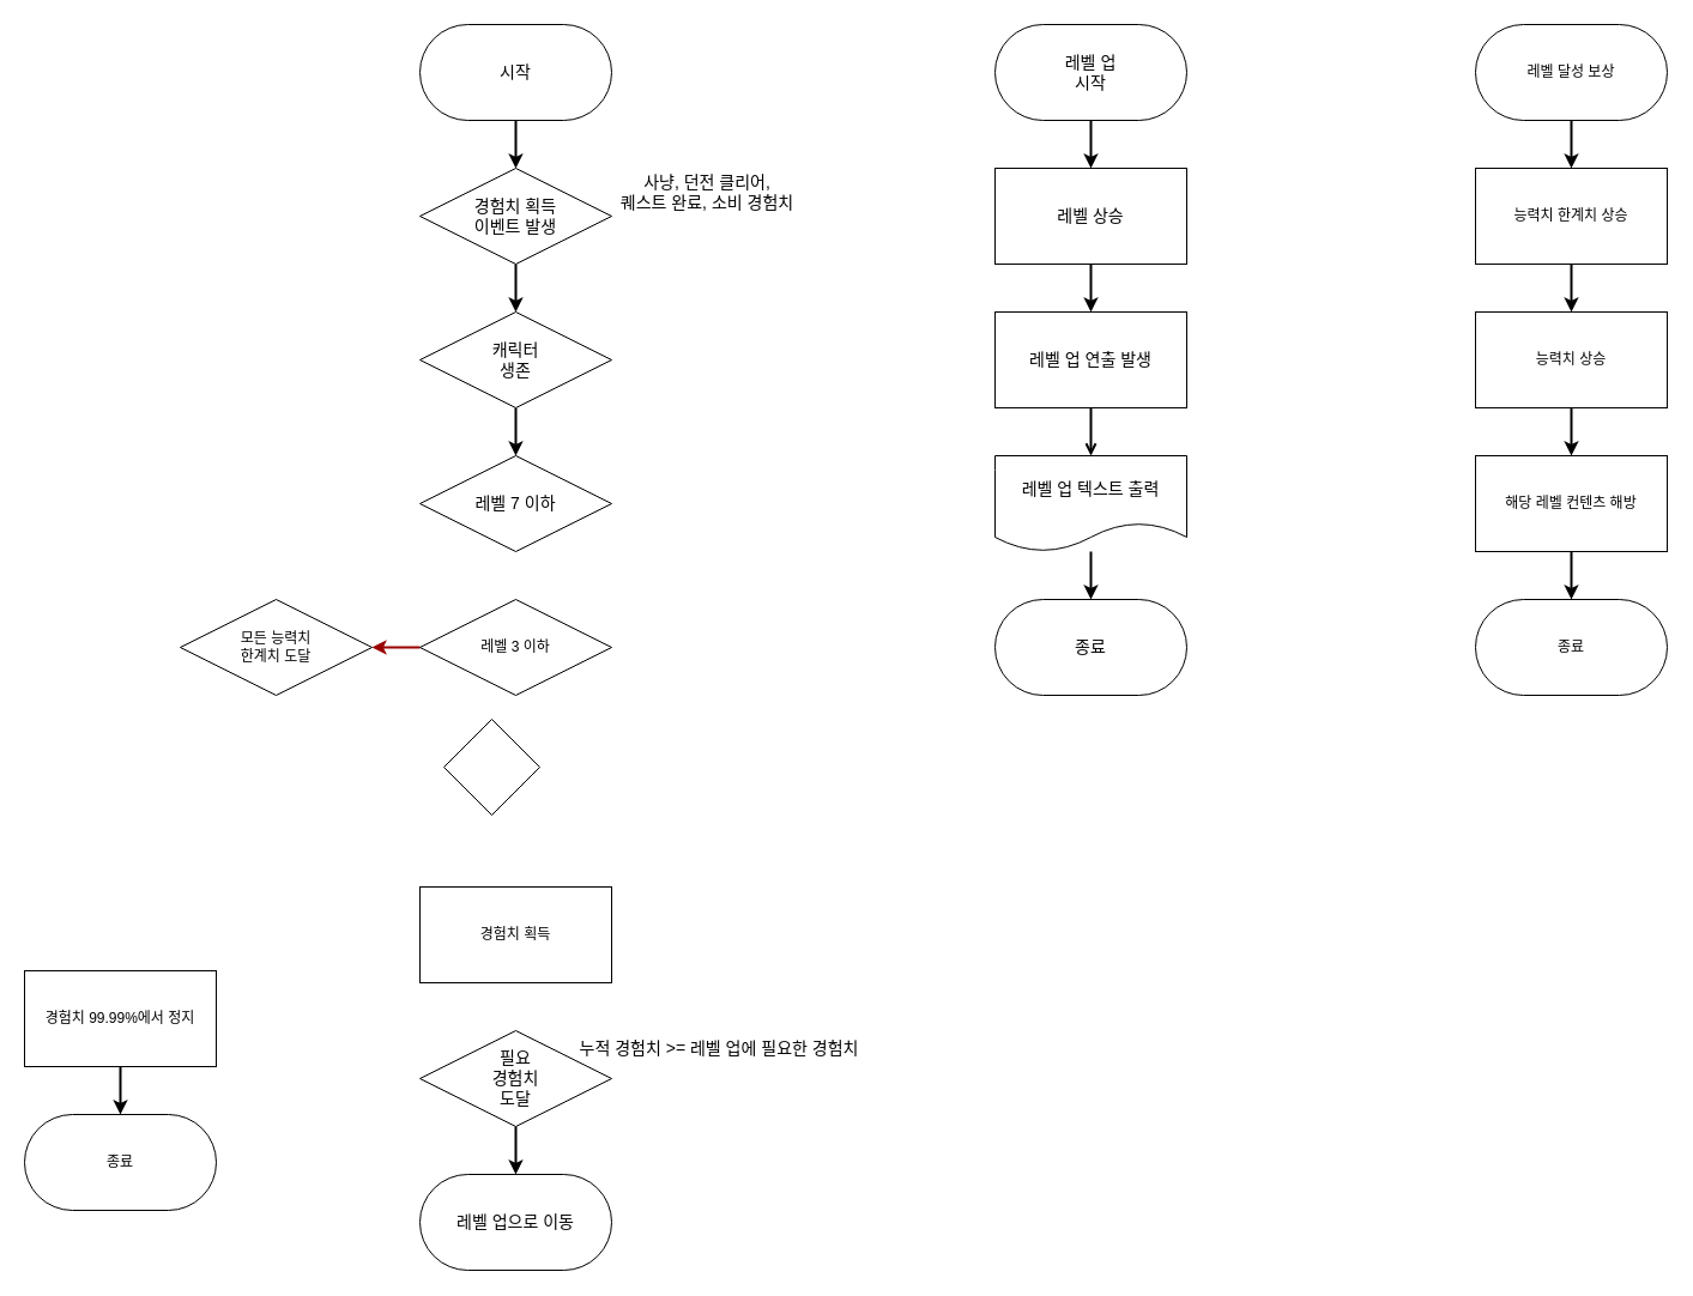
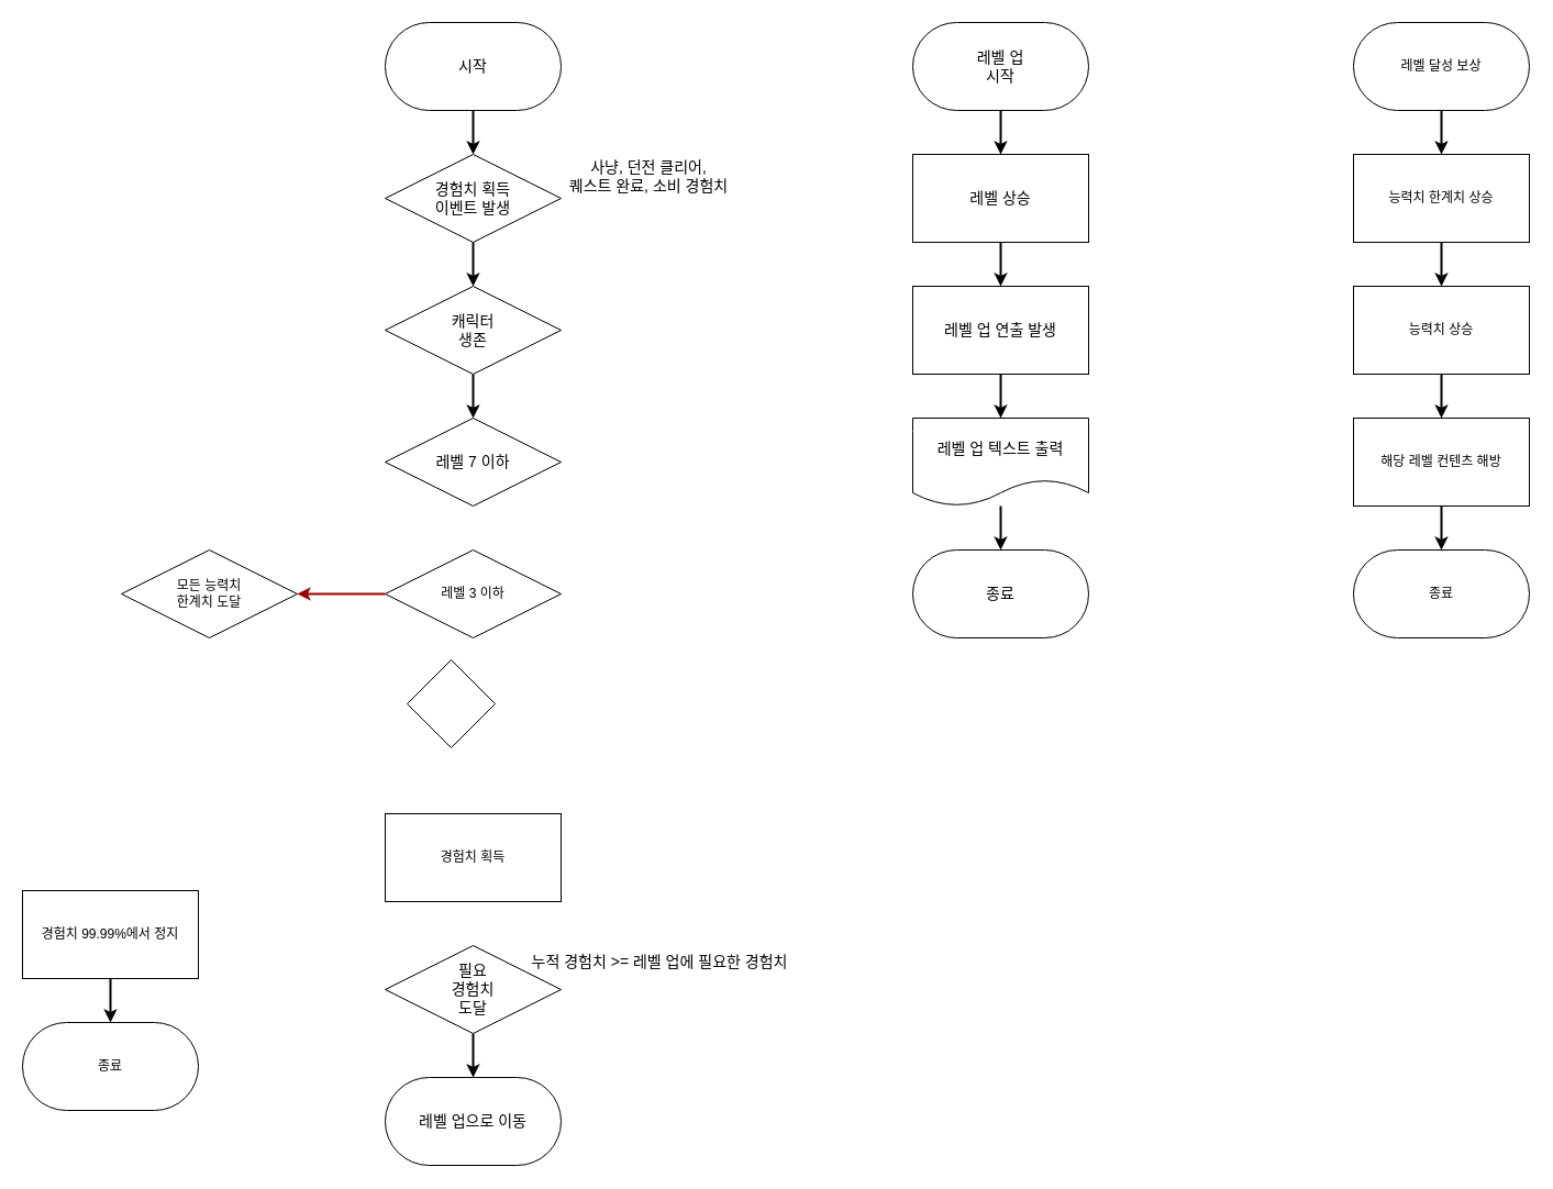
  <mxCell id="0" />
  <mxCell id="1" parent="0" />
  <mxCell id="2" value="레벨 7 이하" style="rhombus;whiteSpace=wrap;html=1;fontSize=14;" parent="1" vertex="1"><mxGeometry x="350" y="380" width="160" height="80" as="geometry" /></mxCell>
  <mxCell id="3" style="edgeStyle=orthogonalEdgeStyle;rounded=0;orthogonalLoop=1;jettySize=auto;html=1;exitX=0.5;exitY=1;exitDx=0;exitDy=0;entryX=0.5;entryY=0;entryDx=0;entryDy=0;strokeWidth=2;fontSize=14;" parent="1" source="4" target="2" edge="1"><mxGeometry relative="1" as="geometry" /></mxCell>
  <mxCell id="4" value="캐릭터&lt;br style=&quot;font-size: 14px;&quot;&gt;생존" style="rhombus;whiteSpace=wrap;html=1;fontSize=14;" parent="1" vertex="1"><mxGeometry x="350" y="260" width="160" height="80" as="geometry" /></mxCell>
  <mxCell id="5" style="edgeStyle=orthogonalEdgeStyle;rounded=0;orthogonalLoop=1;jettySize=auto;html=1;exitX=0.5;exitY=1;exitDx=0;exitDy=0;entryX=0.5;entryY=0;entryDx=0;entryDy=0;strokeWidth=2;fontSize=14;" parent="1" source="6" target="10" edge="1"><mxGeometry relative="1" as="geometry" /></mxCell>
  <mxCell id="6" value="시작" style="rounded=1;whiteSpace=wrap;html=1;arcSize=50;fontSize=14;" parent="1" vertex="1"><mxGeometry x="350" y="20" width="160" height="80" as="geometry" /></mxCell>
  <mxCell id="7" style="edgeStyle=orthogonalEdgeStyle;rounded=0;orthogonalLoop=1;jettySize=auto;html=1;exitX=0.5;exitY=1;exitDx=0;exitDy=0;entryX=0.5;entryY=0;entryDx=0;entryDy=0;strokeWidth=2;" parent="1" source="8" target="20" edge="1"><mxGeometry relative="1" as="geometry" /></mxCell>
  <mxCell id="8" value="필요&lt;br style=&quot;font-size: 14px;&quot;&gt;경험치&lt;br style=&quot;font-size: 14px;&quot;&gt;도달" style="rhombus;whiteSpace=wrap;html=1;fontSize=14;" parent="1" vertex="1"><mxGeometry x="350" y="860" width="160" height="80" as="geometry" /></mxCell>
  <mxCell id="9" style="edgeStyle=orthogonalEdgeStyle;rounded=0;orthogonalLoop=1;jettySize=auto;html=1;exitX=0.5;exitY=1;exitDx=0;exitDy=0;strokeWidth=2;fontSize=14;" parent="1" source="10" target="4" edge="1"><mxGeometry relative="1" as="geometry" /></mxCell>
  <mxCell id="10" value="경험치 획득&lt;br style=&quot;font-size: 14px;&quot;&gt;이벤트 발생" style="rhombus;whiteSpace=wrap;html=1;fontSize=14;" parent="1" vertex="1"><mxGeometry x="350" y="140" width="160" height="80" as="geometry" /></mxCell>
  <mxCell id="11" value="종료" style="rounded=1;whiteSpace=wrap;html=1;arcSize=50;fontSize=14;" parent="1" vertex="1"><mxGeometry x="830" y="500" width="160" height="80" as="geometry" /></mxCell>
  <mxCell id="12" value="사냥, 던전 클리어,&lt;br style=&quot;font-size: 14px;&quot;&gt;퀘스트 완료, 소비 경험치" style="text;html=1;strokeColor=none;fillColor=none;align=center;verticalAlign=middle;whiteSpace=wrap;rounded=0;fontSize=14;" parent="1" vertex="1"><mxGeometry x="510" y="140" width="160" height="40" as="geometry" /></mxCell>
  <mxCell id="13" style="edgeStyle=orthogonalEdgeStyle;rounded=0;orthogonalLoop=1;jettySize=auto;html=1;exitX=0.5;exitY=1;exitDx=0;exitDy=0;entryX=0.5;entryY=0;entryDx=0;entryDy=0;strokeWidth=2;fontSize=14;" parent="1" source="14" target="18" edge="1"><mxGeometry relative="1" as="geometry" /></mxCell>
  <mxCell id="14" value="레벨 상승" style="whiteSpace=wrap;html=1;fontSize=14;" parent="1" vertex="1"><mxGeometry x="830" y="140" width="160" height="80" as="geometry" /></mxCell>
  <mxCell id="15" value="" style="edgeStyle=orthogonalEdgeStyle;rounded=0;orthogonalLoop=1;jettySize=auto;html=1;strokeWidth=2;fontSize=14;" parent="1" source="16" target="11" edge="1"><mxGeometry relative="1" as="geometry" /></mxCell>
  <mxCell id="16" value="레벨 업 텍스트 출력" style="shape=document;whiteSpace=wrap;html=1;boundedLbl=1;fontSize=14;" parent="1" vertex="1"><mxGeometry x="830" y="380" width="160" height="80" as="geometry" /></mxCell>
- <mxCell id="17" style="edgeStyle=orthogonalEdgeStyle;rounded=0;orthogonalLoop=1;jettySize=auto;html=1;exitX=0.5;exitY=1;exitDx=0;exitDy=0;entryX=0.5;entryY=0;entryDx=0;entryDy=0;strokeWidth=2;fontSize=14;endArrow=open;" parent="1" source="18" target="16" edge="1"><mxGeometry relative="1" as="geometry" /></mxCell>
+ <mxCell id="17" style="edgeStyle=orthogonalEdgeStyle;rounded=0;orthogonalLoop=1;jettySize=auto;html=1;exitX=0.5;exitY=1;exitDx=0;exitDy=0;entryX=0.5;entryY=0;entryDx=0;entryDy=0;strokeWidth=2;fontSize=14;" parent="1" source="18" target="16" edge="1"><mxGeometry relative="1" as="geometry" /></mxCell>
  <mxCell id="18" value="레벨 업 연출 발생" style="whiteSpace=wrap;html=1;fontSize=14;" parent="1" vertex="1"><mxGeometry x="830" y="260" width="160" height="80" as="geometry" /></mxCell>
  <mxCell id="19" value="경험치 획득" style="whiteSpace=wrap;html=1;" parent="1" vertex="1"><mxGeometry x="350" y="740" width="160" height="80" as="geometry" /></mxCell>
  <mxCell id="20" value="레벨 업으로 이동" style="rounded=1;whiteSpace=wrap;html=1;arcSize=50;fontSize=14;" parent="1" vertex="1"><mxGeometry x="350" y="980" width="160" height="80" as="geometry" /></mxCell>
  <mxCell id="21" value="종료" style="rounded=1;whiteSpace=wrap;html=1;arcSize=50;" parent="1" vertex="1"><mxGeometry x="20" y="930" width="160" height="80" as="geometry" /></mxCell>
  <mxCell id="22" value="누적 경험치 &amp;gt;= 레벨 업에 필요한 경험치" style="text;html=1;strokeColor=none;fillColor=none;align=center;verticalAlign=middle;whiteSpace=wrap;rounded=0;fontSize=14;" parent="1" vertex="1"><mxGeometry x="470" y="860" width="260" height="30" as="geometry" /></mxCell>
  <mxCell id="23" style="edgeStyle=orthogonalEdgeStyle;rounded=0;orthogonalLoop=1;jettySize=auto;html=1;exitX=0.5;exitY=1;exitDx=0;exitDy=0;entryX=0.5;entryY=0;entryDx=0;entryDy=0;strokeWidth=2;" parent="1" source="24" target="14" edge="1"><mxGeometry relative="1" as="geometry" /></mxCell>
  <mxCell id="24" value="레벨 업&lt;br&gt;시작" style="rounded=1;whiteSpace=wrap;html=1;arcSize=50;fontSize=14;" parent="1" vertex="1"><mxGeometry x="830" y="20" width="160" height="80" as="geometry" /></mxCell>
  <mxCell id="25" style="edgeStyle=orthogonalEdgeStyle;rounded=0;orthogonalLoop=1;jettySize=auto;html=1;exitX=0.5;exitY=1;exitDx=0;exitDy=0;entryX=0.5;entryY=0;entryDx=0;entryDy=0;strokeWidth=2;" parent="1" source="26" target="28" edge="1"><mxGeometry relative="1" as="geometry" /></mxCell>
  <mxCell id="26" value="레벨 달성 보상" style="rounded=1;whiteSpace=wrap;html=1;arcSize=50;" parent="1" vertex="1"><mxGeometry x="1231" y="20" width="160" height="80" as="geometry" /></mxCell>
  <mxCell id="27" style="edgeStyle=orthogonalEdgeStyle;rounded=0;orthogonalLoop=1;jettySize=auto;html=1;exitX=0.5;exitY=1;exitDx=0;exitDy=0;entryX=0.5;entryY=0;entryDx=0;entryDy=0;strokeWidth=2;" parent="1" source="28" target="30" edge="1"><mxGeometry relative="1" as="geometry" /></mxCell>
  <mxCell id="28" value="능력치 한계치 상승" style="whiteSpace=wrap;html=1;" parent="1" vertex="1"><mxGeometry x="1231" y="140" width="160" height="80" as="geometry" /></mxCell>
  <mxCell id="29" style="edgeStyle=orthogonalEdgeStyle;rounded=0;orthogonalLoop=1;jettySize=auto;html=1;exitX=0.5;exitY=1;exitDx=0;exitDy=0;entryX=0.5;entryY=0;entryDx=0;entryDy=0;strokeWidth=2;" parent="1" source="30" target="32" edge="1"><mxGeometry relative="1" as="geometry" /></mxCell>
  <mxCell id="30" value="능력치 상승" style="whiteSpace=wrap;html=1;" parent="1" vertex="1"><mxGeometry x="1231" y="260" width="160" height="80" as="geometry" /></mxCell>
  <mxCell id="31" style="edgeStyle=orthogonalEdgeStyle;rounded=0;orthogonalLoop=1;jettySize=auto;html=1;exitX=0.5;exitY=1;exitDx=0;exitDy=0;entryX=0.5;entryY=0;entryDx=0;entryDy=0;strokeWidth=2;" parent="1" source="32" target="33" edge="1"><mxGeometry relative="1" as="geometry" /></mxCell>
  <mxCell id="32" value="해당 레벨 컨텐츠 해방" style="whiteSpace=wrap;html=1;" parent="1" vertex="1"><mxGeometry x="1231" y="380" width="160" height="80" as="geometry" /></mxCell>
  <mxCell id="33" value="종료" style="rounded=1;whiteSpace=wrap;html=1;arcSize=50;" parent="1" vertex="1"><mxGeometry x="1231" y="500" width="160" height="80" as="geometry" /></mxCell>
  <mxCell id="34" style="edgeStyle=orthogonalEdgeStyle;rounded=0;orthogonalLoop=1;jettySize=auto;html=1;exitX=0.5;exitY=1;exitDx=0;exitDy=0;entryX=0.5;entryY=0;entryDx=0;entryDy=0;strokeWidth=2;" edge="1" parent="1" source="35" target="21"><mxGeometry relative="1" as="geometry" /></mxCell>
  <mxCell id="35" value="경험치 99.99%에서 정지" style="whiteSpace=wrap;html=1;" vertex="1" parent="1"><mxGeometry x="20" y="810" width="160" height="80" as="geometry" /></mxCell>
  <mxCell id="36" style="edgeStyle=orthogonalEdgeStyle;rounded=0;orthogonalLoop=1;jettySize=auto;html=1;exitX=0;exitY=0.5;exitDx=0;exitDy=0;entryX=1;entryY=0.5;entryDx=0;entryDy=0;strokeWidth=2;strokeColor=#990000;" edge="1" parent="1" source="37" target="39"><mxGeometry relative="1" as="geometry" /></mxCell>
  <mxCell id="37" value="레벨 3 이하" style="rhombus;whiteSpace=wrap;html=1;" vertex="1" parent="1"><mxGeometry x="350" y="500" width="160" height="80" as="geometry" /></mxCell>
  <mxCell id="38" value="" style="rhombus;whiteSpace=wrap;html=1;" vertex="1" parent="1"><mxGeometry x="370" y="600" width="80" height="80" as="geometry" /></mxCell>
- <mxCell id="39" value="모든 능력치&lt;br&gt;한계치 도달" style="rhombus;whiteSpace=wrap;html=1;" vertex="1" parent="1"><mxGeometry x="150" y="500" width="160" height="80" as="geometry" /></mxCell>
+ <mxCell id="39" value="모든 능력치&lt;br&gt;한계치 도달" style="rhombus;whiteSpace=wrap;html=1;" vertex="1" parent="1"><mxGeometry x="110" y="500" width="160" height="80" as="geometry" /></mxCell>
